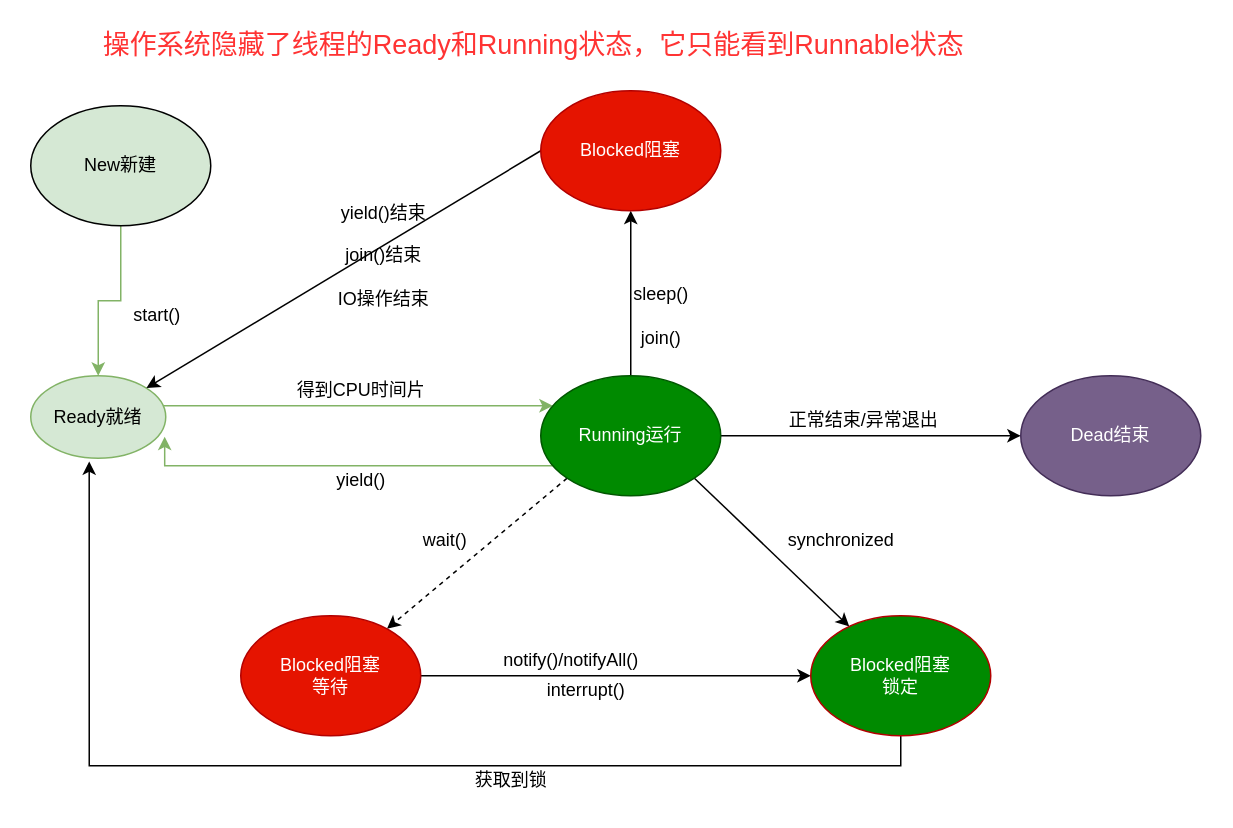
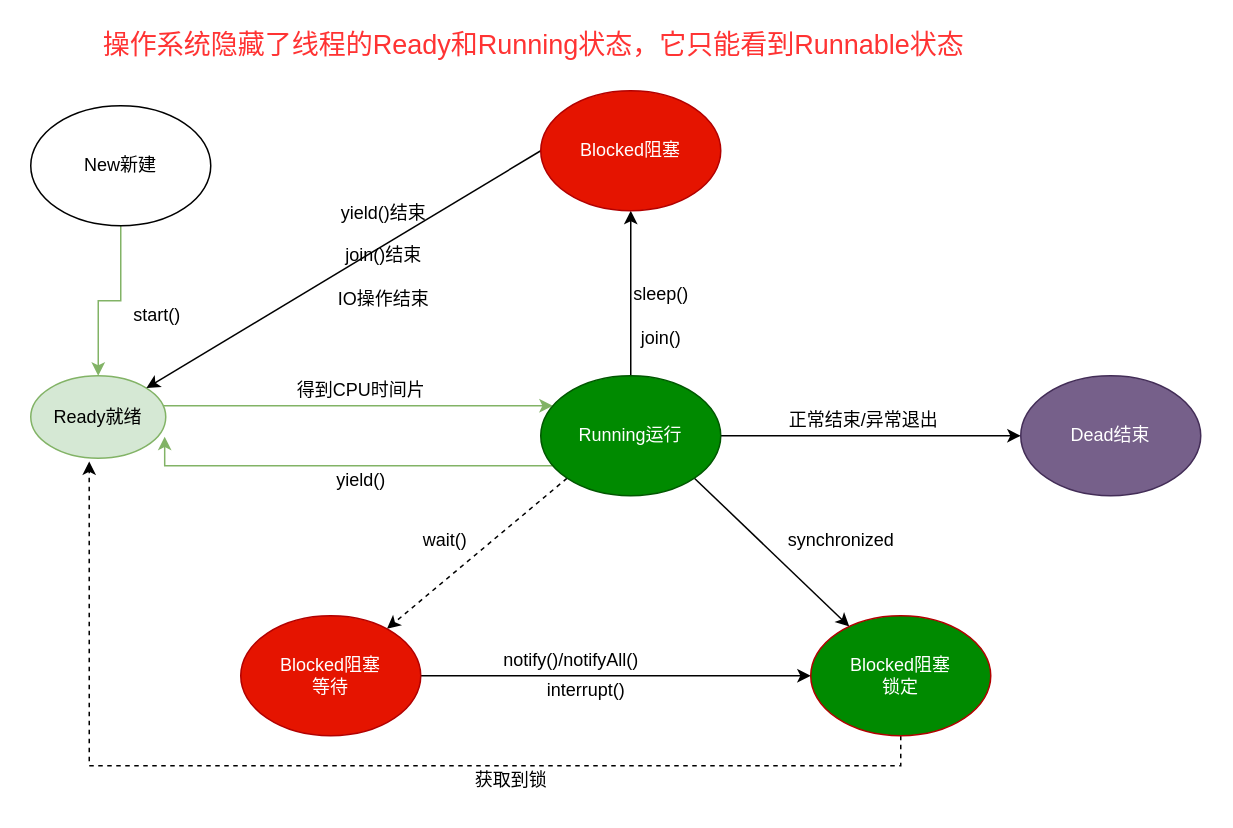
  <mxCell id="0" />
  <mxCell id="1" parent="0" />
  <mxCell id="2" value="" style="edgeStyle=orthogonalEdgeStyle;rounded=0;orthogonalLoop=1;jettySize=auto;html=1;fillColor=#d5e8d4;strokeColor=#82b366;" parent="1" source="5" target="11" edge="1"><mxGeometry relative="1" as="geometry"><Array as="points"><mxPoint x="290" y="270" /><mxPoint x="290" y="270" /></Array></mxGeometry></mxCell>
  <mxCell id="3" value="" style="edgeStyle=orthogonalEdgeStyle;rounded=0;orthogonalLoop=1;jettySize=auto;html=1;fillColor=#d5e8d4;strokeColor=#82b366;" parent="1" source="4" target="5" edge="1"><mxGeometry relative="1" as="geometry" /></mxCell>
- <mxCell id="4" value="New新建" style="ellipse;whiteSpace=wrap;html=1;fillColor=#d5e8d4;" parent="1" vertex="1"><mxGeometry x="20" y="70" width="120" height="80" as="geometry" /></mxCell>
+ <mxCell id="4" value="New新建" style="ellipse;whiteSpace=wrap;html=1;" parent="1" vertex="1"><mxGeometry x="20" y="70" width="120" height="80" as="geometry" /></mxCell>
  <mxCell id="5" value="Ready就绪" style="ellipse;whiteSpace=wrap;html=1;fillColor=#d5e8d4;strokeColor=#82b366;" parent="1" vertex="1"><mxGeometry x="20" y="250" width="90" height="55" as="geometry" /></mxCell>
  <mxCell id="6" style="edgeStyle=orthogonalEdgeStyle;rounded=0;orthogonalLoop=1;jettySize=auto;html=1;entryX=0.992;entryY=0.738;entryDx=0;entryDy=0;entryPerimeter=0;fillColor=#d5e8d4;strokeColor=#82b366;" parent="1" source="11" target="5" edge="1"><mxGeometry relative="1" as="geometry"><Array as="points"><mxPoint x="290" y="310" /><mxPoint x="290" y="310" /></Array></mxGeometry></mxCell>
  <mxCell id="7" value="" style="edgeStyle=orthogonalEdgeStyle;rounded=0;orthogonalLoop=1;jettySize=auto;html=1;" parent="1" source="11" target="16" edge="1"><mxGeometry relative="1" as="geometry" /></mxCell>
  <mxCell id="8" value="" style="edgeStyle=none;rounded=0;orthogonalLoop=1;jettySize=auto;html=1;" parent="1" source="11" target="19" edge="1"><mxGeometry relative="1" as="geometry" /></mxCell>
  <mxCell id="9" style="edgeStyle=none;rounded=0;orthogonalLoop=1;jettySize=auto;html=1;exitX=0;exitY=1;exitDx=0;exitDy=0;dashed=1;" parent="1" source="11" target="22" edge="1"><mxGeometry relative="1" as="geometry"><mxPoint x="220" y="450" as="targetPoint" /></mxGeometry></mxCell>
  <mxCell id="10" style="edgeStyle=none;rounded=0;orthogonalLoop=1;jettySize=auto;html=1;exitX=1;exitY=1;exitDx=0;exitDy=0;" parent="1" source="11" target="25" edge="1"><mxGeometry relative="1" as="geometry"><mxPoint x="590" y="420" as="targetPoint" /></mxGeometry></mxCell>
  <mxCell id="11" value="Running运行" style="ellipse;whiteSpace=wrap;html=1;fillColor=#008a00;strokeColor=#005700;fontColor=#ffffff;" parent="1" vertex="1"><mxGeometry x="360" y="250" width="120" height="80" as="geometry" /></mxCell>
  <mxCell id="12" value="得到CPU时间片" style="text;html=1;align=center;verticalAlign=middle;resizable=0;points=[];autosize=1;" parent="1" vertex="1"><mxGeometry x="190" y="250" width="100" height="20" as="geometry" /></mxCell>
  <mxCell id="13" value="start()" style="text;html=1;align=center;verticalAlign=middle;resizable=0;points=[];autosize=1;" parent="1" vertex="1"><mxGeometry x="79" y="200" width="50" height="20" as="geometry" /></mxCell>
  <mxCell id="14" value="yield()" style="text;html=1;align=center;verticalAlign=middle;resizable=0;points=[];autosize=1;" parent="1" vertex="1"><mxGeometry x="215" y="310" width="50" height="20" as="geometry" /></mxCell>
  <mxCell id="15" style="edgeStyle=none;rounded=0;orthogonalLoop=1;jettySize=auto;html=1;exitX=0;exitY=0.5;exitDx=0;exitDy=0;entryX=1;entryY=0;entryDx=0;entryDy=0;" parent="1" source="16" target="5" edge="1"><mxGeometry relative="1" as="geometry" /></mxCell>
  <mxCell id="16" value="Blocked阻塞" style="ellipse;whiteSpace=wrap;html=1;fillColor=#e51400;strokeColor=#B20000;fontColor=#ffffff;" parent="1" vertex="1"><mxGeometry x="360" y="60" width="120" height="80" as="geometry" /></mxCell>
  <mxCell id="17" value="sleep()&lt;br&gt;&lt;br&gt;join()" style="text;html=1;align=center;verticalAlign=middle;resizable=0;points=[];autosize=1;" parent="1" vertex="1"><mxGeometry x="415" y="185" width="50" height="50" as="geometry" /></mxCell>
  <mxCell id="18" value="yield()结束&lt;br&gt;&lt;br&gt;join()结束&lt;br&gt;&lt;br&gt;IO操作结束" style="text;html=1;align=center;verticalAlign=middle;resizable=0;points=[];autosize=1;" parent="1" vertex="1"><mxGeometry x="215" y="130" width="80" height="80" as="geometry" /></mxCell>
  <mxCell id="19" value="Dead结束" style="ellipse;whiteSpace=wrap;html=1;fillColor=#76608a;strokeColor=#432D57;fontColor=#ffffff;" parent="1" vertex="1"><mxGeometry x="680" y="250" width="120" height="80" as="geometry" /></mxCell>
  <mxCell id="20" value="正常结束/异常退出" style="text;html=1;align=center;verticalAlign=middle;resizable=0;points=[];autosize=1;" parent="1" vertex="1"><mxGeometry x="520" y="270" width="110" height="20" as="geometry" /></mxCell>
  <mxCell id="21" style="edgeStyle=none;rounded=0;orthogonalLoop=1;jettySize=auto;html=1;exitX=1;exitY=0.5;exitDx=0;exitDy=0;entryX=0;entryY=0.5;entryDx=0;entryDy=0;" parent="1" source="22" target="25" edge="1"><mxGeometry relative="1" as="geometry" /></mxCell>
  <mxCell id="22" value="Blocked阻塞&lt;br&gt;等待" style="ellipse;whiteSpace=wrap;html=1;fillColor=#e51400;strokeColor=#B20000;fontColor=#ffffff;" parent="1" vertex="1"><mxGeometry x="160" y="410" width="120" height="80" as="geometry" /></mxCell>
  <mxCell id="23" value="wait()" style="text;html=1;align=center;verticalAlign=middle;resizable=0;points=[];autosize=1;" parent="1" vertex="1"><mxGeometry x="276" y="350" width="40" height="20" as="geometry" /></mxCell>
- <mxCell id="24" style="edgeStyle=orthogonalEdgeStyle;rounded=0;orthogonalLoop=1;jettySize=auto;html=1;exitX=0.5;exitY=1;exitDx=0;exitDy=0;entryX=0.433;entryY=1.038;entryDx=0;entryDy=0;entryPerimeter=0;" parent="1" source="25" target="5" edge="1"><mxGeometry relative="1" as="geometry" /></mxCell>
+ <mxCell id="24" style="edgeStyle=orthogonalEdgeStyle;rounded=0;orthogonalLoop=1;jettySize=auto;html=1;exitX=0.5;exitY=1;exitDx=0;exitDy=0;entryX=0.433;entryY=1.038;entryDx=0;entryDy=0;entryPerimeter=0;dashed=1;" parent="1" source="25" target="5" edge="1"><mxGeometry relative="1" as="geometry" /></mxCell>
  <mxCell id="25" value="Blocked阻塞&lt;br&gt;锁定" style="ellipse;whiteSpace=wrap;html=1;fillColor=#008a00;strokeColor=#B20000;fontColor=#ffffff;" parent="1" vertex="1"><mxGeometry x="540" y="410" width="120" height="80" as="geometry" /></mxCell>
  <mxCell id="26" value="synchronized" style="text;html=1;align=center;verticalAlign=middle;resizable=0;points=[];autosize=1;" parent="1" vertex="1"><mxGeometry x="515" y="350" width="90" height="20" as="geometry" /></mxCell>
  <mxCell id="27" value="notify()/notifyAll()" style="text;html=1;align=center;verticalAlign=middle;resizable=0;points=[];autosize=1;" parent="1" vertex="1"><mxGeometry x="325" y="430" width="110" height="20" as="geometry" /></mxCell>
  <mxCell id="28" value="interrupt()" style="text;html=1;align=center;verticalAlign=middle;resizable=0;points=[];autosize=1;" parent="1" vertex="1"><mxGeometry x="355" y="450" width="70" height="20" as="geometry" /></mxCell>
  <mxCell id="29" value="获取到锁" style="text;html=1;align=center;verticalAlign=middle;resizable=0;points=[];autosize=1;" parent="1" vertex="1"><mxGeometry x="310" y="510" width="60" height="20" as="geometry" /></mxCell>
  <mxCell id="30" value="&lt;font style=&quot;font-size: 18px&quot; color=&quot;#ff3333&quot;&gt;操作系统隐藏了线程的Ready和Running状态，它只能看到Runnable状态&lt;/font&gt;" style="text;html=1;align=center;verticalAlign=middle;resizable=0;points=[];autosize=1;" vertex="1" parent="1"><mxGeometry x="60" y="20" width="590" height="20" as="geometry" /></mxCell>
